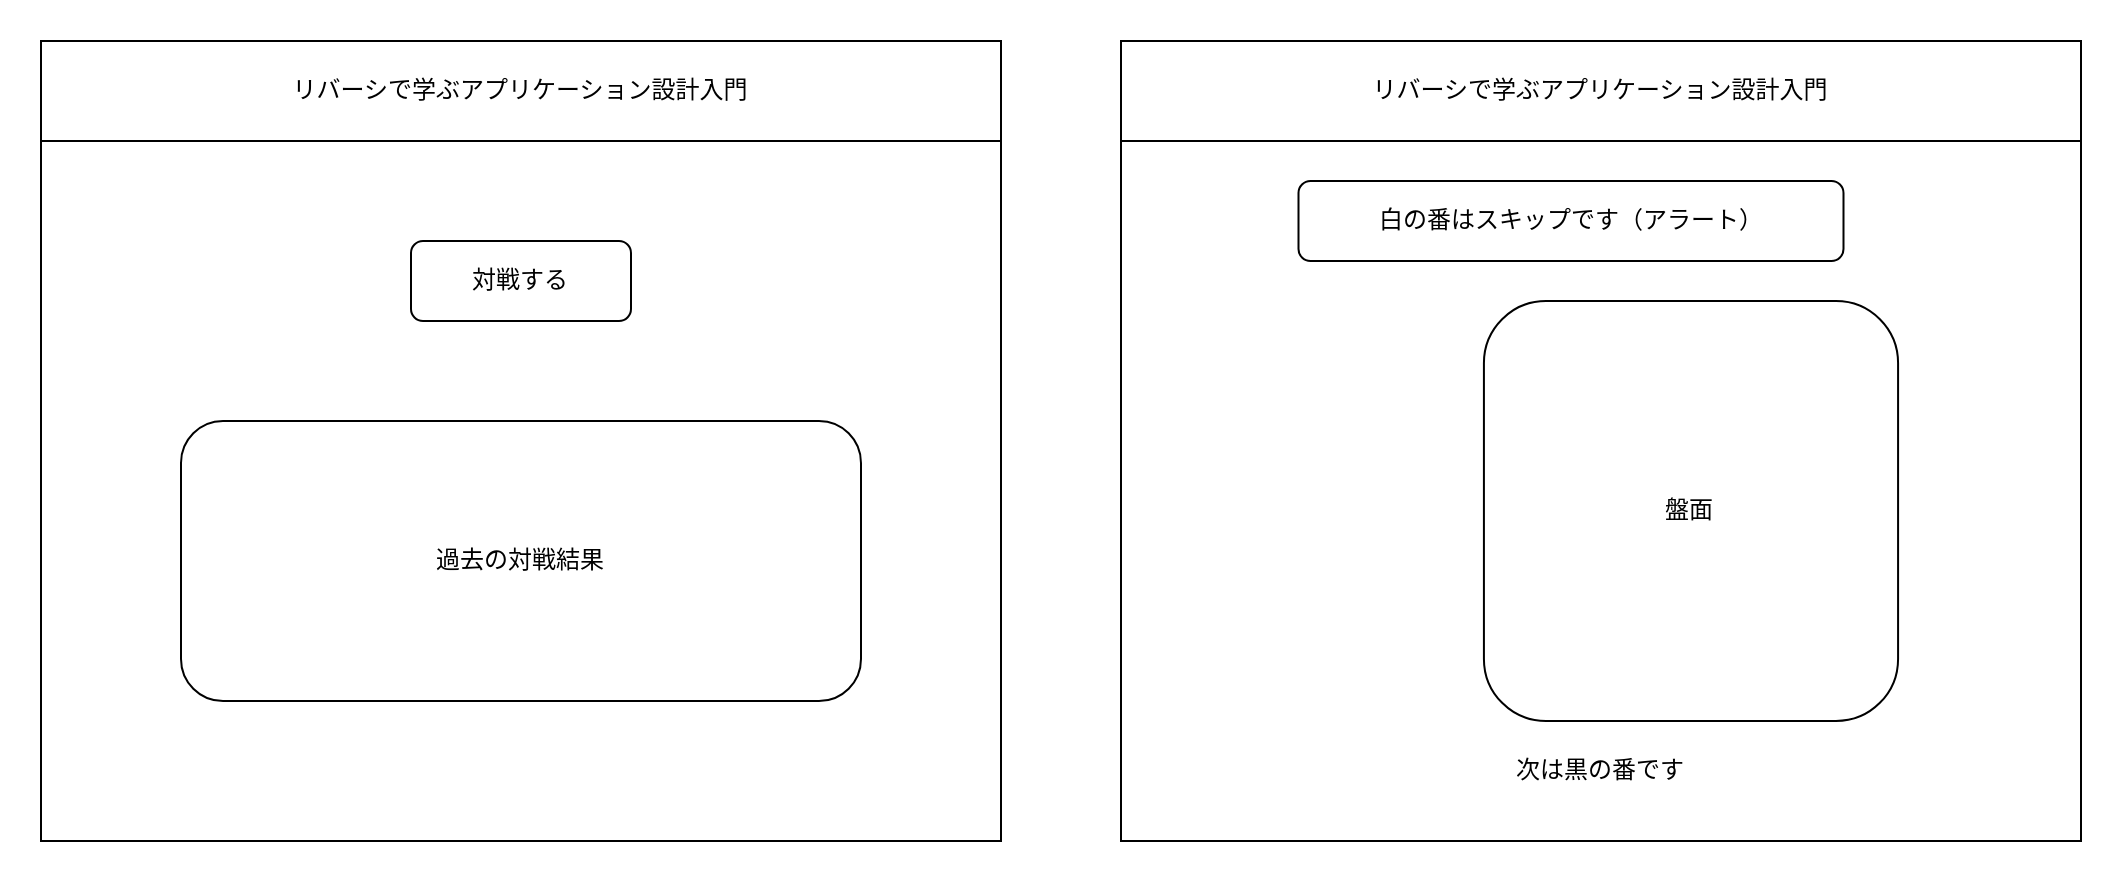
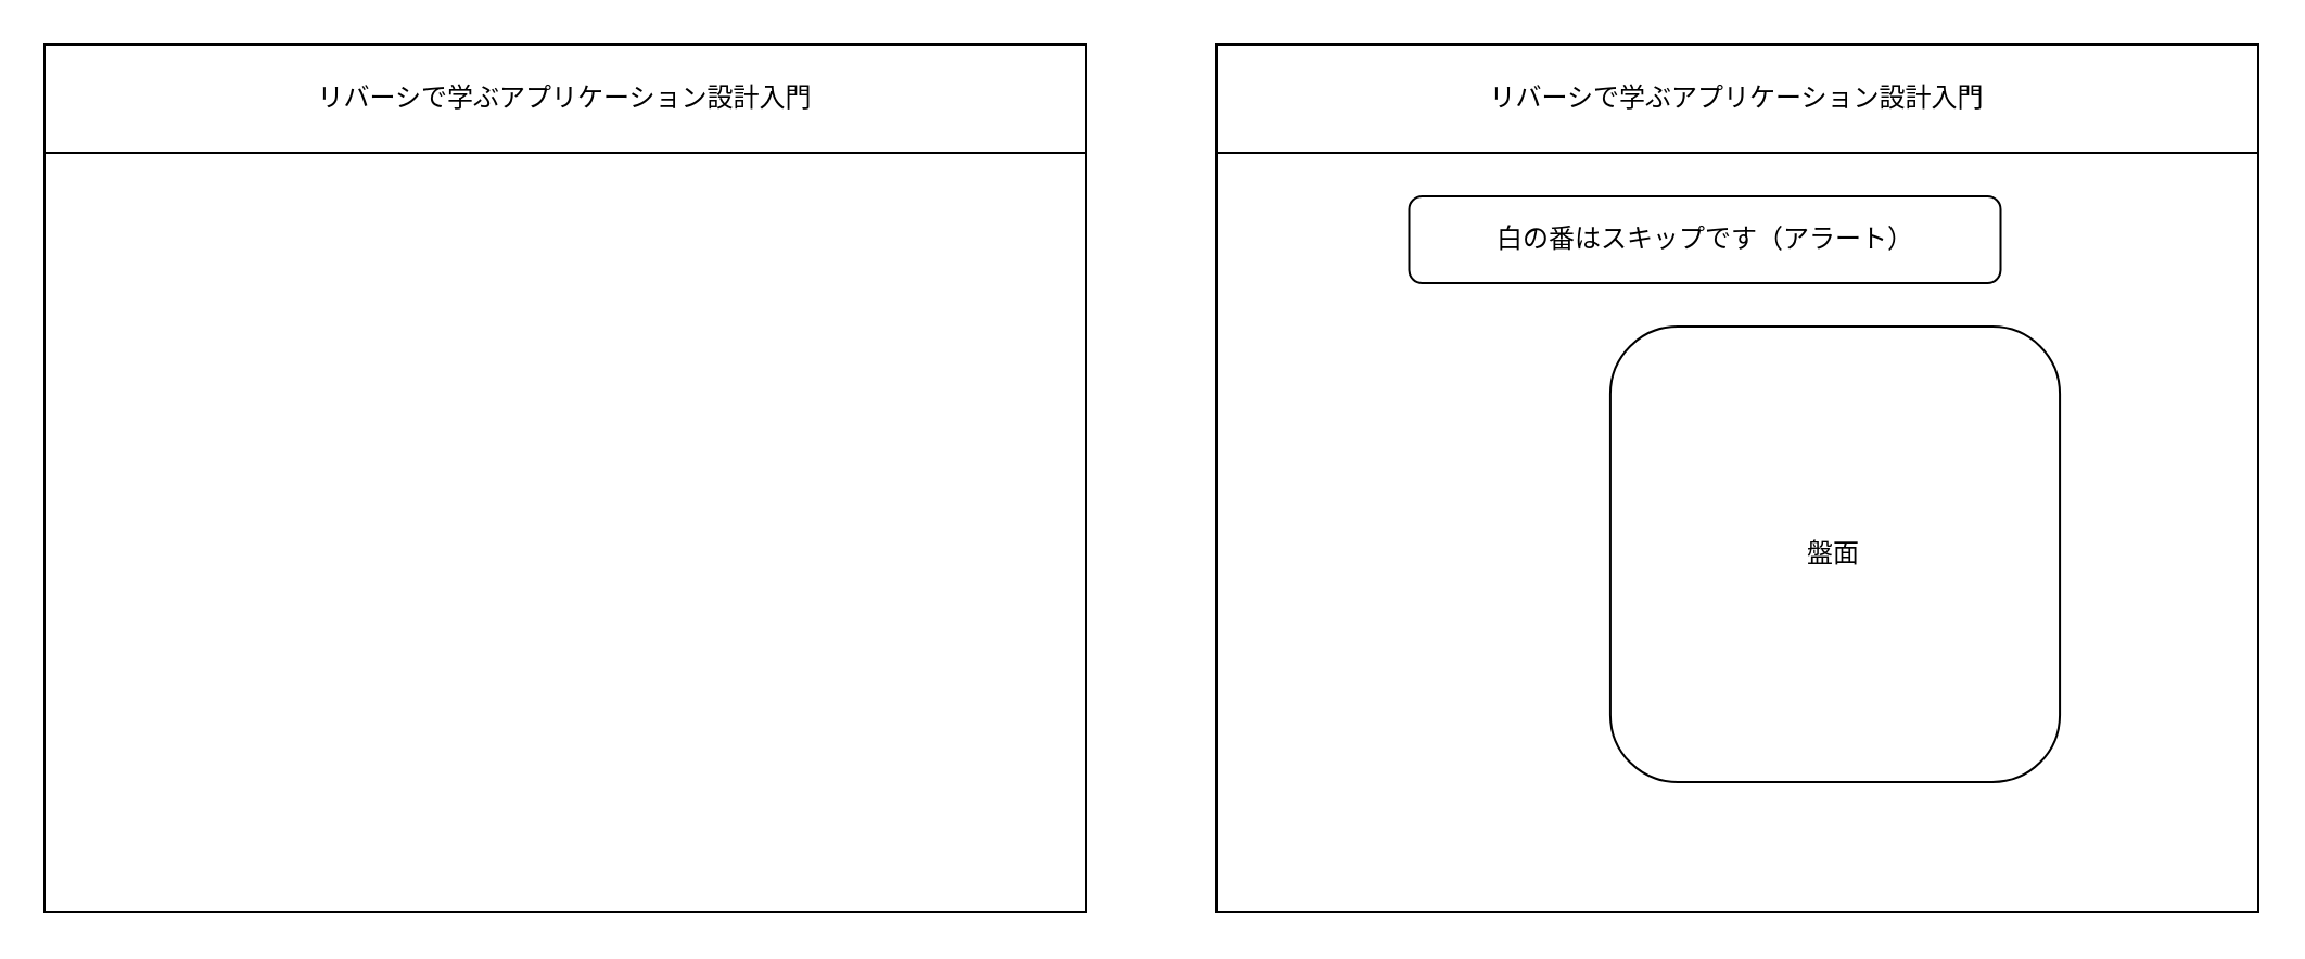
  <mxCell id="0" />
  <mxCell id="1" parent="0" />
  <mxCell id="2" value="" style="rounded=0;whiteSpace=wrap;html=1;fillColor=light-dark(#FFFFFF,transparent);" vertex="1" parent="1"><mxGeometry x="20" y="20" width="480" height="400" as="geometry" /></mxCell>
  <mxCell id="3" value="リバーシで学ぶアプリケーション設計入門" style="rounded=0;whiteSpace=wrap;html=1;" vertex="1" parent="1"><mxGeometry x="20" y="20" width="480" height="50" as="geometry" /></mxCell>
- <mxCell id="4" value="対戦する" style="rounded=1;whiteSpace=wrap;html=1;" vertex="1" parent="1"><mxGeometry x="205" y="120" width="110" height="40" as="geometry" /></mxCell>
- <mxCell id="5" value="過去の対戦結果" style="rounded=1;whiteSpace=wrap;html=1;" vertex="1" parent="1"><mxGeometry x="90" y="210" width="340" height="140" as="geometry" /></mxCell>
  <mxCell id="6" value="" style="rounded=0;whiteSpace=wrap;html=1;fillColor=light-dark(#FFFFFF,transparent);" vertex="1" parent="1"><mxGeometry x="560" y="20" width="480" height="400" as="geometry" /></mxCell>
  <mxCell id="7" value="リバーシで学ぶアプリケーション設計入門" style="rounded=0;whiteSpace=wrap;html=1;" vertex="1" parent="1"><mxGeometry x="560" y="20" width="480" height="50" as="geometry" /></mxCell>
  <mxCell id="8" value="白の番はスキップです（アラート）" style="rounded=1;whiteSpace=wrap;html=1;" vertex="1" parent="1"><mxGeometry x="648.75" y="90" width="272.5" height="40" as="geometry" /></mxCell>
  <mxCell id="9" value="盤面" style="rounded=1;whiteSpace=wrap;html=1;" vertex="1" parent="1"><mxGeometry x="741.46" y="150" width="207.08" height="210" as="geometry" /></mxCell>
- <mxCell id="10" value="次は黒の番です" style="text;html=1;align=center;verticalAlign=middle;whiteSpace=wrap;rounded=0;" vertex="1" parent="1"><mxGeometry x="720" y="370" width="160" height="30" as="geometry" /></mxCell>
